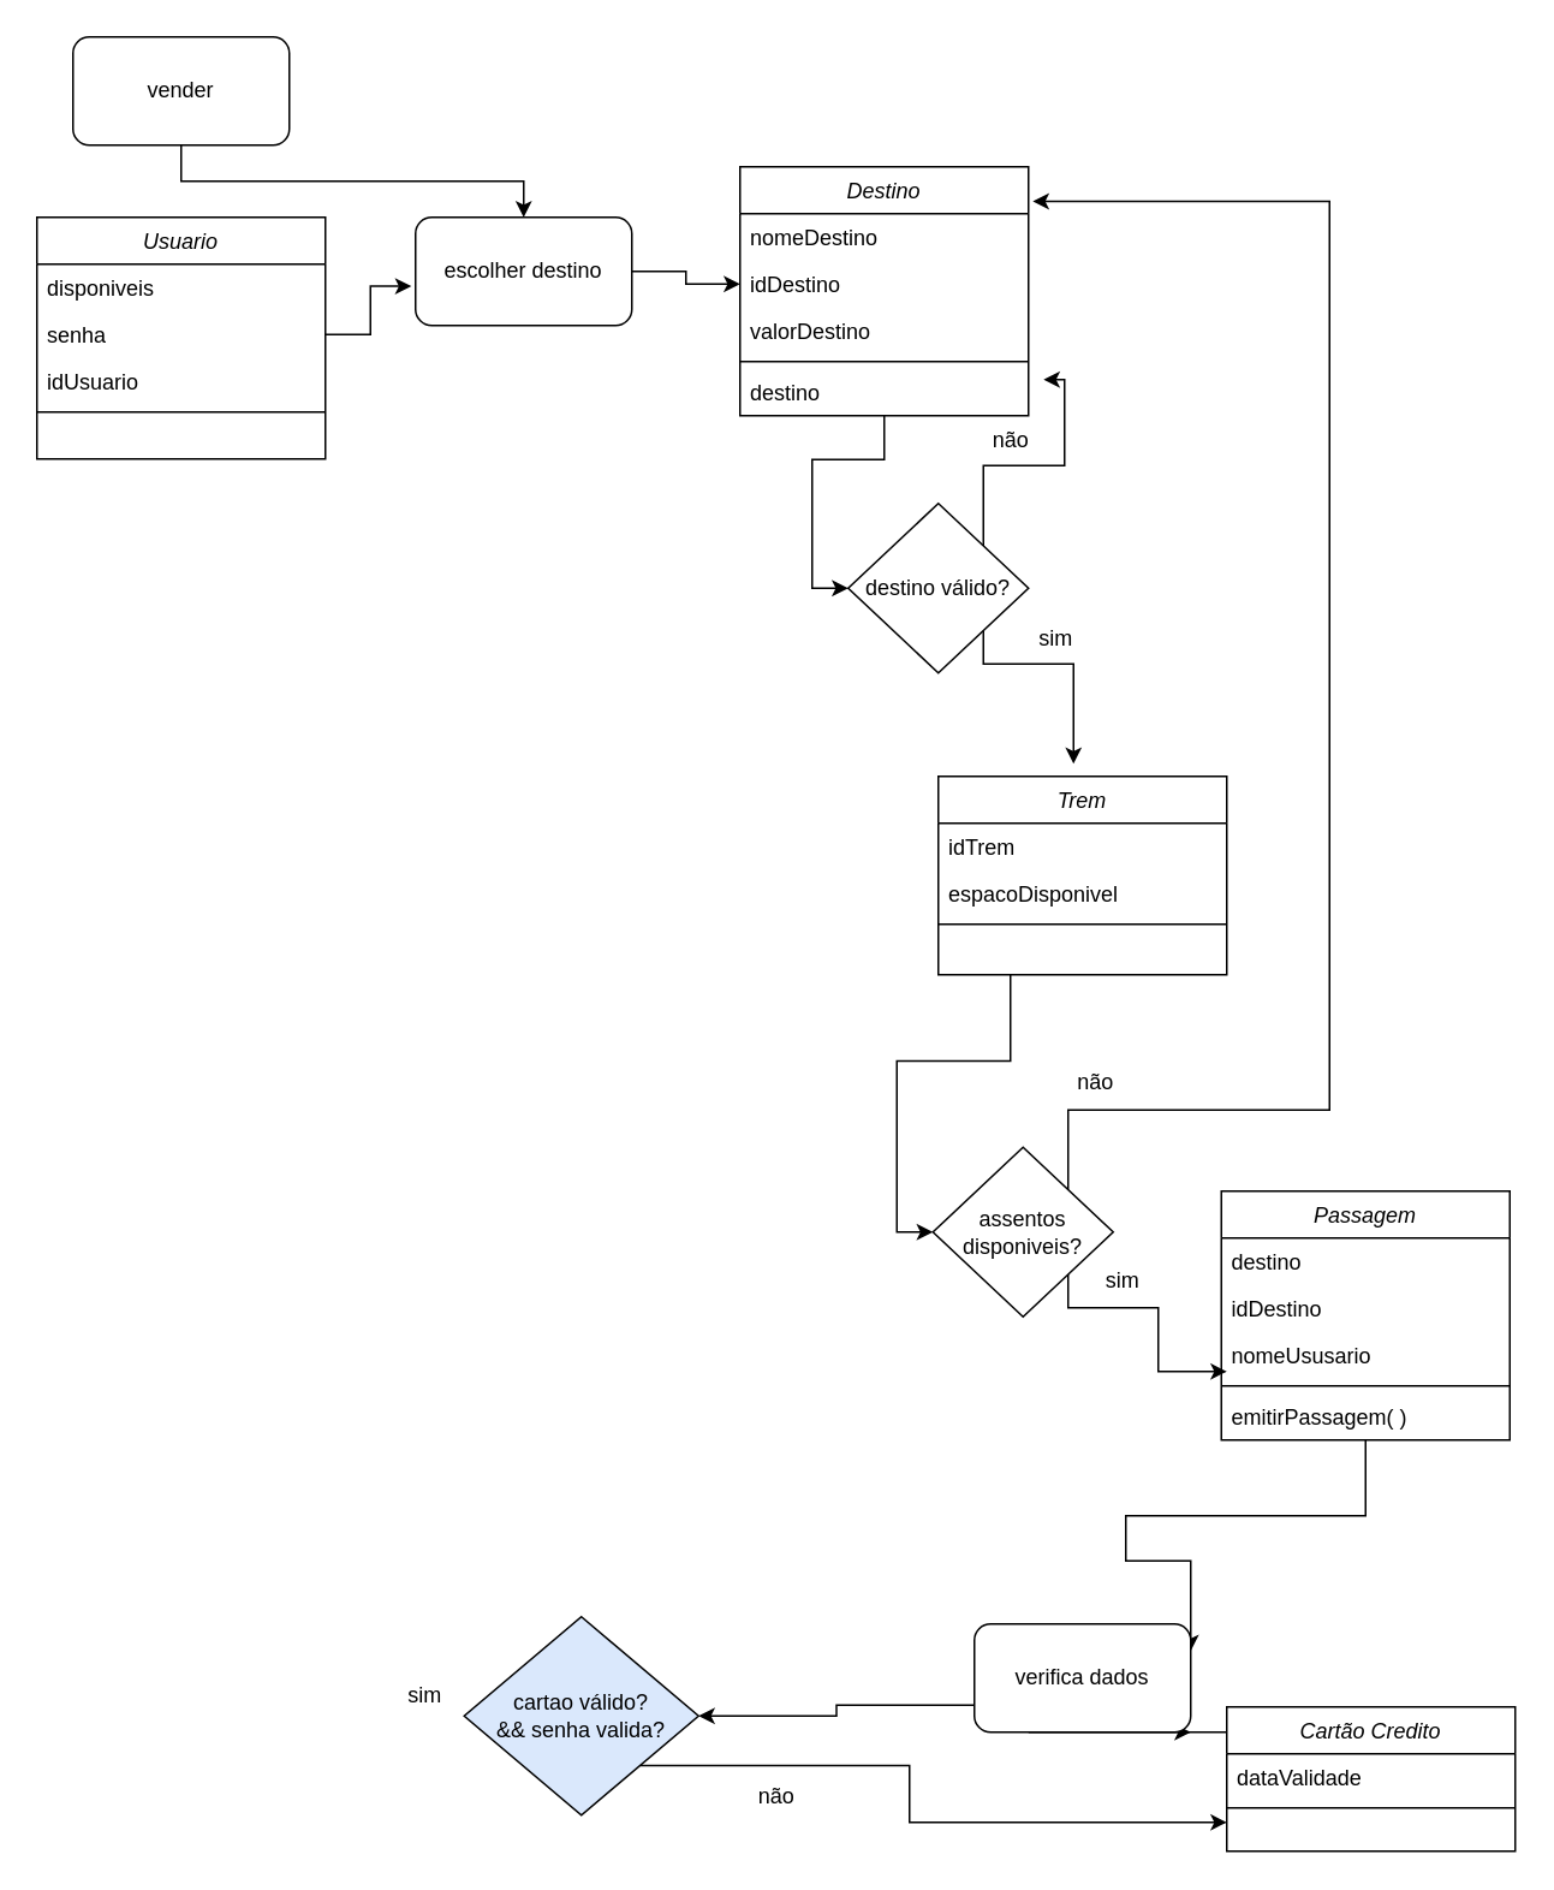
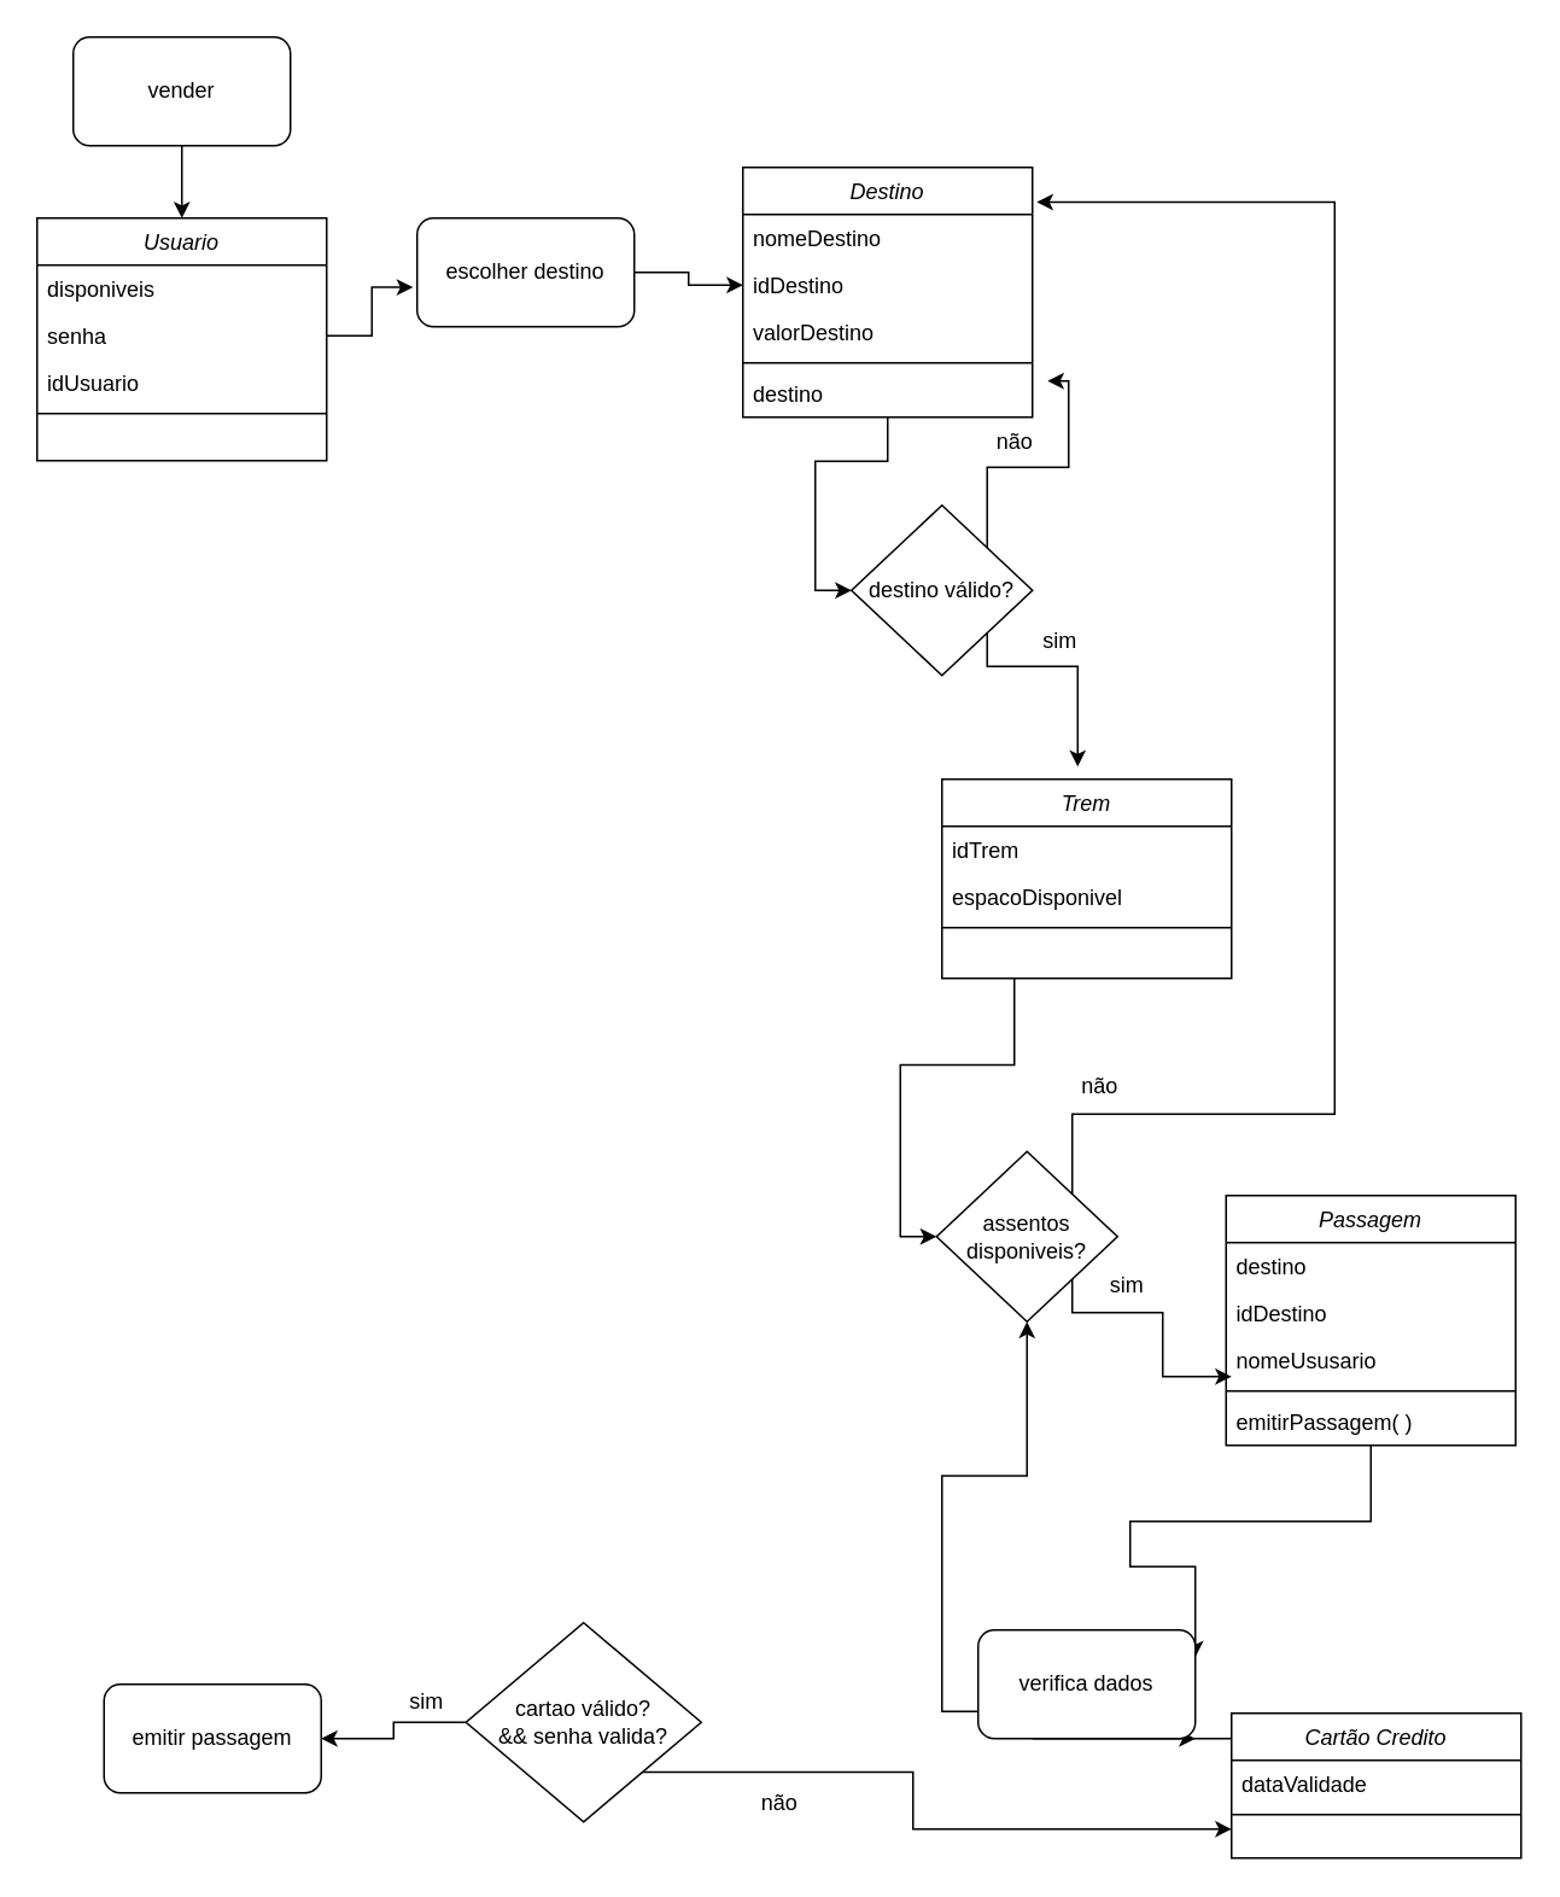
  <mxCell id="0" />
  <mxCell id="1" parent="0" />
- <mxCell id="2" style="edgeStyle=orthogonalEdgeStyle;rounded=0;orthogonalLoop=1;jettySize=auto;html=1;exitX=0;exitY=0.75;exitDx=0;exitDy=0;" edge="1" parent="1" source="52" target="33"><mxGeometry relative="1" as="geometry"><mxPoint x="374.059" y="864" as="sourcePoint" /></mxGeometry></mxCell>
+ <mxCell id="2" style="edgeStyle=orthogonalEdgeStyle;rounded=0;orthogonalLoop=1;jettySize=auto;html=1;exitX=0;exitY=0.75;exitDx=0;exitDy=0;" edge="1" parent="1" source="52" target="47"><mxGeometry relative="1" as="geometry"><mxPoint x="374.059" y="864" as="sourcePoint" /></mxGeometry></mxCell>
  <mxCell id="3" style="edgeStyle=orthogonalEdgeStyle;rounded=0;orthogonalLoop=1;jettySize=auto;html=1;entryX=1;entryY=0.25;entryDx=0;entryDy=0;" edge="1" parent="1" source="4" target="52"><mxGeometry relative="1" as="geometry"><Array as="points"><mxPoint x="757" y="840" /><mxPoint x="624" y="840" /><mxPoint x="624" y="865" /></Array></mxGeometry></mxCell>
  <mxCell id="4" value="Passagem" style="swimlane;fontStyle=2;align=center;verticalAlign=top;childLayout=stackLayout;horizontal=1;startSize=26;horizontalStack=0;resizeParent=1;resizeLast=0;collapsible=1;marginBottom=0;rounded=0;shadow=0;strokeWidth=1;" vertex="1" parent="1"><mxGeometry x="677" y="660" width="160" height="138" as="geometry"><mxRectangle x="230" y="140" width="160" height="26" as="alternateBounds" /></mxGeometry></mxCell>
  <mxCell id="5" value="destino" style="text;align=left;verticalAlign=top;spacingLeft=4;spacingRight=4;overflow=hidden;rotatable=0;points=[[0,0.5],[1,0.5]];portConstraint=eastwest;" vertex="1" parent="4"><mxGeometry y="26" width="160" height="26" as="geometry" /></mxCell>
  <mxCell id="6" value="idDestino" style="text;align=left;verticalAlign=top;spacingLeft=4;spacingRight=4;overflow=hidden;rotatable=0;points=[[0,0.5],[1,0.5]];portConstraint=eastwest;rounded=0;shadow=0;html=0;" vertex="1" parent="4"><mxGeometry y="52" width="160" height="26" as="geometry" /></mxCell>
  <mxCell id="7" value="nomeUsusario" style="text;align=left;verticalAlign=top;spacingLeft=4;spacingRight=4;overflow=hidden;rotatable=0;points=[[0,0.5],[1,0.5]];portConstraint=eastwest;rounded=0;shadow=0;html=0;" vertex="1" parent="4"><mxGeometry y="78" width="160" height="26" as="geometry" /></mxCell>
  <mxCell id="8" value="" style="line;html=1;strokeWidth=1;align=left;verticalAlign=middle;spacingTop=-1;spacingLeft=3;spacingRight=3;rotatable=0;labelPosition=right;points=[];portConstraint=eastwest;" vertex="1" parent="4"><mxGeometry y="104" width="160" height="8" as="geometry" /></mxCell>
  <mxCell id="9" value="emitirPassagem( ) " style="text;align=left;verticalAlign=top;spacingLeft=4;spacingRight=4;overflow=hidden;rotatable=0;points=[[0,0.5],[1,0.5]];portConstraint=eastwest;" vertex="1" parent="4"><mxGeometry y="112" width="160" height="26" as="geometry" /></mxCell>
  <mxCell id="10" style="edgeStyle=orthogonalEdgeStyle;rounded=0;orthogonalLoop=1;jettySize=auto;html=1;exitX=0.25;exitY=1;exitDx=0;exitDy=0;entryX=0;entryY=0.5;entryDx=0;entryDy=0;" edge="1" parent="1" source="11" target="47"><mxGeometry relative="1" as="geometry" /></mxCell>
  <mxCell id="11" value="Trem" style="swimlane;fontStyle=2;align=center;verticalAlign=top;childLayout=stackLayout;horizontal=1;startSize=26;horizontalStack=0;resizeParent=1;resizeLast=0;collapsible=1;marginBottom=0;rounded=0;shadow=0;strokeWidth=1;" vertex="1" parent="1"><mxGeometry x="520" y="430" width="160" height="110" as="geometry"><mxRectangle x="230" y="140" width="160" height="26" as="alternateBounds" /></mxGeometry></mxCell>
  <mxCell id="12" value="idTrem" style="text;align=left;verticalAlign=top;spacingLeft=4;spacingRight=4;overflow=hidden;rotatable=0;points=[[0,0.5],[1,0.5]];portConstraint=eastwest;" vertex="1" parent="11"><mxGeometry y="26" width="160" height="26" as="geometry" /></mxCell>
  <mxCell id="13" value="espacoDisponivel" style="text;align=left;verticalAlign=top;spacingLeft=4;spacingRight=4;overflow=hidden;rotatable=0;points=[[0,0.5],[1,0.5]];portConstraint=eastwest;rounded=0;shadow=0;html=0;" vertex="1" parent="11"><mxGeometry y="52" width="160" height="26" as="geometry" /></mxCell>
  <mxCell id="14" value="" style="line;html=1;strokeWidth=1;align=left;verticalAlign=middle;spacingTop=-1;spacingLeft=3;spacingRight=3;rotatable=0;labelPosition=right;points=[];portConstraint=eastwest;" vertex="1" parent="11"><mxGeometry y="78" width="160" height="8" as="geometry" /></mxCell>
  <mxCell id="15" value="Usuario" style="swimlane;fontStyle=2;align=center;verticalAlign=top;childLayout=stackLayout;horizontal=1;startSize=26;horizontalStack=0;resizeParent=1;resizeLast=0;collapsible=1;marginBottom=0;rounded=0;shadow=0;strokeWidth=1;" vertex="1" parent="1"><mxGeometry y="120" width="160" height="134" as="geometry" x="20"><mxRectangle x="230" y="140" width="160" height="26" as="alternateBounds" /></mxGeometry></mxCell>
  <mxCell id="16" value="disponiveis" style="text;align=left;verticalAlign=top;spacingLeft=4;spacingRight=4;overflow=hidden;rotatable=0;points=[[0,0.5],[1,0.5]];portConstraint=eastwest;" vertex="1" parent="15"><mxGeometry y="26" width="160" height="26" as="geometry" /></mxCell>
  <mxCell id="17" value="senha" style="text;align=left;verticalAlign=top;spacingLeft=4;spacingRight=4;overflow=hidden;rotatable=0;points=[[0,0.5],[1,0.5]];portConstraint=eastwest;rounded=0;shadow=0;html=0;" vertex="1" parent="15"><mxGeometry y="52" width="160" height="26" as="geometry" /></mxCell>
  <mxCell id="18" value="idUsuario" style="text;align=left;verticalAlign=top;spacingLeft=4;spacingRight=4;overflow=hidden;rotatable=0;points=[[0,0.5],[1,0.5]];portConstraint=eastwest;rounded=0;shadow=0;html=0;" vertex="1" parent="15"><mxGeometry y="78" width="160" height="26" as="geometry" /></mxCell>
  <mxCell id="19" value="" style="line;html=1;strokeWidth=1;align=left;verticalAlign=middle;spacingTop=-1;spacingLeft=3;spacingRight=3;rotatable=0;labelPosition=right;points=[];portConstraint=eastwest;" vertex="1" parent="15"><mxGeometry y="104" width="160" height="8" as="geometry" /></mxCell>
  <mxCell id="20" style="edgeStyle=orthogonalEdgeStyle;rounded=0;orthogonalLoop=1;jettySize=auto;html=1;entryX=1;entryY=1;entryDx=0;entryDy=0;" edge="1" parent="1" source="21" target="52"><mxGeometry relative="1" as="geometry"><Array as="points"><mxPoint x="570" y="960" /></Array></mxGeometry></mxCell>
  <mxCell id="21" value="Cartão Credito" style="swimlane;fontStyle=2;align=center;verticalAlign=top;childLayout=stackLayout;horizontal=1;startSize=26;horizontalStack=0;resizeParent=1;resizeLast=0;collapsible=1;marginBottom=0;rounded=0;shadow=0;strokeWidth=1;" vertex="1" parent="1"><mxGeometry x="680" y="946" width="160" height="80" as="geometry"><mxRectangle x="230" y="140" width="160" height="26" as="alternateBounds" /></mxGeometry></mxCell>
  <mxCell id="22" value="dataValidade" style="text;align=left;verticalAlign=top;spacingLeft=4;spacingRight=4;overflow=hidden;rotatable=0;points=[[0,0.5],[1,0.5]];portConstraint=eastwest;rounded=0;shadow=0;html=0;" vertex="1" parent="21"><mxGeometry y="26" width="160" height="26" as="geometry" /></mxCell>
  <mxCell id="23" value="" style="line;html=1;strokeWidth=1;align=left;verticalAlign=middle;spacingTop=-1;spacingLeft=3;spacingRight=3;rotatable=0;labelPosition=right;points=[];portConstraint=eastwest;" vertex="1" parent="21"><mxGeometry y="52" width="160" height="8" as="geometry" /></mxCell>
  <mxCell id="24" style="edgeStyle=orthogonalEdgeStyle;rounded=0;orthogonalLoop=1;jettySize=auto;html=1;entryX=0;entryY=0.5;entryDx=0;entryDy=0;" edge="1" parent="1" source="25" target="42"><mxGeometry relative="1" as="geometry" /></mxCell>
  <mxCell id="25" value="Destino" style="swimlane;fontStyle=2;align=center;verticalAlign=top;childLayout=stackLayout;horizontal=1;startSize=26;horizontalStack=0;resizeParent=1;resizeLast=0;collapsible=1;marginBottom=0;rounded=0;shadow=0;strokeWidth=1;" vertex="1" parent="1"><mxGeometry x="410" y="92" width="160" height="138" as="geometry"><mxRectangle x="230" y="140" width="160" height="26" as="alternateBounds" /></mxGeometry></mxCell>
  <mxCell id="26" value="nomeDestino" style="text;align=left;verticalAlign=top;spacingLeft=4;spacingRight=4;overflow=hidden;rotatable=0;points=[[0,0.5],[1,0.5]];portConstraint=eastwest;" vertex="1" parent="25"><mxGeometry y="26" width="160" height="26" as="geometry" /></mxCell>
  <mxCell id="27" value="idDestino" style="text;align=left;verticalAlign=top;spacingLeft=4;spacingRight=4;overflow=hidden;rotatable=0;points=[[0,0.5],[1,0.5]];portConstraint=eastwest;rounded=0;shadow=0;html=0;" vertex="1" parent="25"><mxGeometry y="52" width="160" height="26" as="geometry" /></mxCell>
  <mxCell id="28" value="valorDestino" style="text;align=left;verticalAlign=top;spacingLeft=4;spacingRight=4;overflow=hidden;rotatable=0;points=[[0,0.5],[1,0.5]];portConstraint=eastwest;rounded=0;shadow=0;html=0;" vertex="1" parent="25"><mxGeometry y="78" width="160" height="26" as="geometry" /></mxCell>
  <mxCell id="29" value="" style="line;html=1;strokeWidth=1;align=left;verticalAlign=middle;spacingTop=-1;spacingLeft=3;spacingRight=3;rotatable=0;labelPosition=right;points=[];portConstraint=eastwest;" vertex="1" parent="25"><mxGeometry y="104" width="160" height="8" as="geometry" /></mxCell>
  <mxCell id="30" value="destino" style="text;align=left;verticalAlign=top;spacingLeft=4;spacingRight=4;overflow=hidden;rotatable=0;points=[[0,0.5],[1,0.5]];portConstraint=eastwest;" vertex="1" parent="25"><mxGeometry y="112" width="160" height="26" as="geometry" /></mxCell>
  <mxCell id="31" style="edgeStyle=orthogonalEdgeStyle;rounded=0;orthogonalLoop=1;jettySize=auto;html=1;exitX=1;exitY=1;exitDx=0;exitDy=0;" edge="1" parent="1" source="33"><mxGeometry relative="1" as="geometry"><mxPoint x="680" y="1010" as="targetPoint" /><Array as="points"><mxPoint x="504" y="978" /><mxPoint x="504" y="1010" /><mxPoint x="680" y="1010" /></Array></mxGeometry></mxCell>
- <mxCell id="33" value="cartao válido?&lt;br&gt;&amp;amp;&amp;amp; senha valida?" style="rhombus;whiteSpace=wrap;html=1;fillColor=#dae8fc;" vertex="1" parent="1"><mxGeometry x="257" y="896" width="130" height="110" as="geometry" /></mxCell>
+ <mxCell id="32" style="edgeStyle=orthogonalEdgeStyle;rounded=0;orthogonalLoop=1;jettySize=auto;html=1;exitX=0;exitY=0.5;exitDx=0;exitDy=0;" edge="1" parent="1" source="33" target="50"><mxGeometry relative="1" as="geometry"><Array as="points"><mxPoint x="217" y="951" /><mxPoint x="217" y="960" /></Array></mxGeometry></mxCell>
+ <mxCell id="33" value="cartao válido?&lt;br&gt;&amp;amp;&amp;amp; senha valida?" style="rhombus;whiteSpace=wrap;html=1;" vertex="1" parent="1"><mxGeometry x="257" y="896" width="130" height="110" as="geometry" /></mxCell>
  <mxCell id="34" value="não" style="text;html=1;align=center;verticalAlign=middle;resizable=0;points=[];autosize=1;strokeColor=none;fillColor=none;" vertex="1" parent="1"><mxGeometry x="410" y="986" width="40" height="20" as="geometry" /></mxCell>
  <mxCell id="35" value="sim" style="text;html=1;align=center;verticalAlign=middle;resizable=0;points=[];autosize=1;strokeColor=none;fillColor=none;" vertex="1" parent="1"><mxGeometry x="220" y="930" width="30" height="20" as="geometry" /></mxCell>
- <mxCell id="36" style="edgeStyle=orthogonalEdgeStyle;rounded=0;orthogonalLoop=1;jettySize=auto;html=1;exitX=0.5;exitY=1;exitDx=0;exitDy=0;" edge="1" parent="1" source="37" target="39"><mxGeometry relative="1" as="geometry" /></mxCell>
+ <mxCell id="36" style="edgeStyle=orthogonalEdgeStyle;rounded=0;orthogonalLoop=1;jettySize=auto;html=1;exitX=0.5;exitY=1;exitDx=0;exitDy=0;entryX=0.5;entryY=0;entryDx=0;entryDy=0;" edge="1" parent="1" source="37" target="15"><mxGeometry relative="1" as="geometry" /></mxCell>
  <mxCell id="37" value="vender" style="rounded=1;whiteSpace=wrap;html=1;" vertex="1" parent="1"><mxGeometry x="40" y="20" width="120" height="60" as="geometry" /></mxCell>
  <mxCell id="38" style="edgeStyle=orthogonalEdgeStyle;rounded=0;orthogonalLoop=1;jettySize=auto;html=1;entryX=0;entryY=0.5;entryDx=0;entryDy=0;" edge="1" parent="1" source="39" target="27"><mxGeometry relative="1" as="geometry" /></mxCell>
  <mxCell id="39" value="escolher destino" style="rounded=1;whiteSpace=wrap;html=1;" vertex="1" parent="1"><mxGeometry x="230" y="120" width="120" height="60" as="geometry" /></mxCell>
  <mxCell id="40" style="edgeStyle=orthogonalEdgeStyle;rounded=0;orthogonalLoop=1;jettySize=auto;html=1;exitX=1;exitY=1;exitDx=0;exitDy=0;" edge="1" parent="1" source="42"><mxGeometry relative="1" as="geometry"><mxPoint x="595" y="423" as="targetPoint" /><Array as="points"><mxPoint x="545" y="367.66" /><mxPoint x="595" y="367.66" /></Array></mxGeometry></mxCell>
  <mxCell id="41" style="edgeStyle=orthogonalEdgeStyle;rounded=0;orthogonalLoop=1;jettySize=auto;html=1;exitX=1;exitY=0;exitDx=0;exitDy=0;entryX=0.865;entryY=1.167;entryDx=0;entryDy=0;entryPerimeter=0;" edge="1" parent="1" source="42"><mxGeometry relative="1" as="geometry"><mxPoint x="578.4" y="210.002" as="targetPoint" /><Array as="points"><mxPoint x="545" y="257.66" /><mxPoint x="590" y="257.66" /><mxPoint x="590" y="209.66" /></Array></mxGeometry></mxCell>
  <mxCell id="42" value="destino válido?" style="rhombus;whiteSpace=wrap;html=1;" vertex="1" parent="1"><mxGeometry x="470" y="278.66" width="100" height="94" as="geometry" /></mxCell>
  <mxCell id="43" value="não" style="text;html=1;align=center;verticalAlign=middle;resizable=0;points=[];autosize=1;strokeColor=none;fillColor=none;" vertex="1" parent="1"><mxGeometry x="540" y="234" width="40" height="20" as="geometry" /></mxCell>
  <mxCell id="44" value="sim" style="text;html=1;align=center;verticalAlign=middle;resizable=0;points=[];autosize=1;strokeColor=none;fillColor=none;" vertex="1" parent="1"><mxGeometry x="570" y="344" width="30" height="20" as="geometry" /></mxCell>
  <mxCell id="45" style="edgeStyle=orthogonalEdgeStyle;rounded=0;orthogonalLoop=1;jettySize=auto;html=1;exitX=1;exitY=1;exitDx=0;exitDy=0;" edge="1" parent="1" source="47"><mxGeometry relative="1" as="geometry"><mxPoint x="680" y="760" as="targetPoint" /><Array as="points"><mxPoint x="592" y="724.7" /><mxPoint x="642" y="724.7" /></Array></mxGeometry></mxCell>
  <mxCell id="46" style="edgeStyle=orthogonalEdgeStyle;rounded=0;orthogonalLoop=1;jettySize=auto;html=1;exitX=1;exitY=0;exitDx=0;exitDy=0;entryX=1.015;entryY=0.139;entryDx=0;entryDy=0;entryPerimeter=0;" edge="1" parent="1" source="47" target="25"><mxGeometry relative="1" as="geometry"><mxPoint x="737" y="520" as="targetPoint" /><Array as="points"><mxPoint x="592" y="615" /><mxPoint x="737" y="615" /><mxPoint x="737" y="111" /></Array></mxGeometry></mxCell>
  <mxCell id="47" value="assentos disponiveis?" style="rhombus;whiteSpace=wrap;html=1;" vertex="1" parent="1"><mxGeometry x="517" y="635.7" width="100" height="94" as="geometry" /></mxCell>
  <mxCell id="48" value="não" style="text;html=1;align=center;verticalAlign=middle;resizable=0;points=[];autosize=1;strokeColor=none;fillColor=none;" vertex="1" parent="1"><mxGeometry x="587" y="590" width="40" height="20" as="geometry" /></mxCell>
  <mxCell id="49" value="sim" style="text;html=1;align=center;verticalAlign=middle;resizable=0;points=[];autosize=1;strokeColor=none;fillColor=none;" vertex="1" parent="1"><mxGeometry x="607" y="700" width="30" height="20" as="geometry" /></mxCell>
+ <mxCell id="50" value="emitir passagem" style="rounded=1;whiteSpace=wrap;html=1;" vertex="1" parent="1"><mxGeometry x="57" y="930" width="120" height="60" as="geometry" /></mxCell>
  <mxCell id="51" style="edgeStyle=orthogonalEdgeStyle;rounded=0;orthogonalLoop=1;jettySize=auto;html=1;exitX=1;exitY=0.5;exitDx=0;exitDy=0;entryX=-0.019;entryY=0.637;entryDx=0;entryDy=0;entryPerimeter=0;" edge="1" parent="1" source="17" target="39"><mxGeometry relative="1" as="geometry" /></mxCell>
  <mxCell id="52" value="verifica dados" style="rounded=1;whiteSpace=wrap;html=1;" vertex="1" parent="1"><mxGeometry x="540" y="900" width="120" height="60" as="geometry" /></mxCell>
